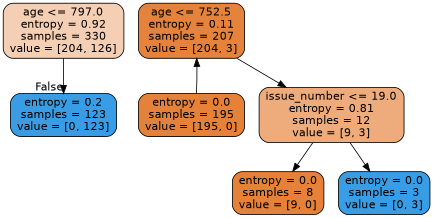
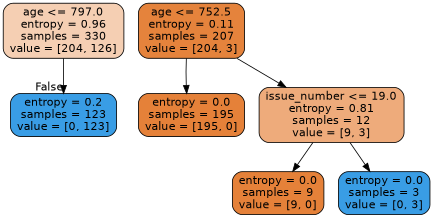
  digraph {
    node [color=black fillcolor="#399de5" fontname=helvetica shape=box style="filled, rounded"]
    edge [fontname=helvetica]
-   n1 [fillcolor="#f5cfb3" label="age <= 797.0\nentropy = 0.92\nsamples = 330\nvalue = [204, 126]"]
+   n1 [fillcolor="#f5cfb3" label="age <= 797.0\nentropy = 0.96\nsamples = 330\nvalue = [204, 126]"]
    n2 [label="entropy = 0.2\nsamples = 123\nvalue = [0, 123]"]
    n3 [fillcolor="#e5833c" label="age <= 752.5\nentropy = 0.11\nsamples = 207\nvalue = [204, 3]"]
    n4 [fillcolor="#e58139" label="entropy = 0.0\nsamples = 195\nvalue = [195, 0]"]
    n5 [fillcolor="#eeab7b" label="issue_number <= 19.0\nentropy = 0.81\nsamples = 12\nvalue = [9, 3]"]
-   n6 [fillcolor="#e58139" label="entropy = 0.0\nsamples = 8\nvalue = [9, 0]"]
+   n6 [fillcolor="#e58139" label="entropy = 0.0\nsamples = 9\nvalue = [9, 0]"]
    n7 [label="entropy = 0.0\nsamples = 3\nvalue = [0, 3]"]
    n1 -> n2 [headlabel=False labelangle=-45 labeldistance=2.5]
-   n4 -> n3
+   n3 -> n4
    n3 -> n5
    n5 -> n6
    n5 -> n7
  }
